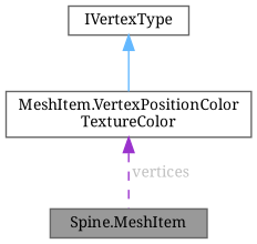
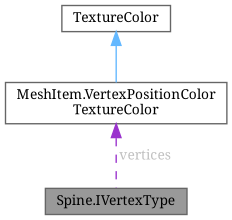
  digraph {
    fontname="Noto Serif"
    node [color=gray40 fillcolor=white fontname="Noto Serif" fontsize=10 shape=box style=filled]
    edge [dir=back fontname="Noto Serif" fontsize=10 labelfontname=Helvetica labelfontsize=10]
-   n1 [fillcolor=grey60 fontcolor=black height=0.2 label="Spine.MeshItem" width=0.4]
+   n1 [fillcolor=grey60 fontcolor=black height=0.2 label="Spine.IVertexType" width=0.4]
    n2 [height=0.2 label="MeshItem.VertexPositionColor\lTextureColor" width=0.4]
-   n3 [height=0.2 label=IVertexType width=0.4]
+   n3 [height=0.2 label=TextureColor width=0.4]
    n2 -> n1 [color=darkorchid3 fontcolor=grey label=" vertices" style=dashed]
    n3 -> n2 [color=steelblue1 style=solid]
  }
